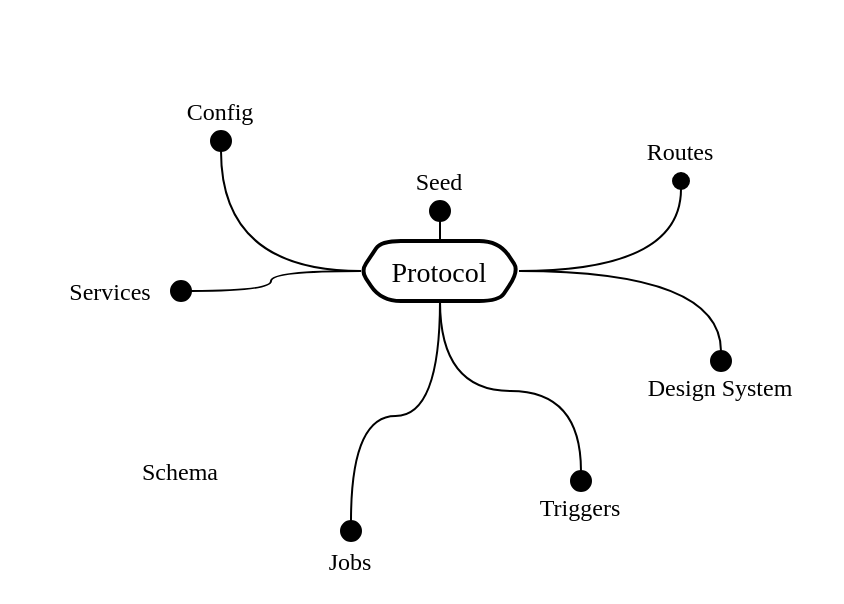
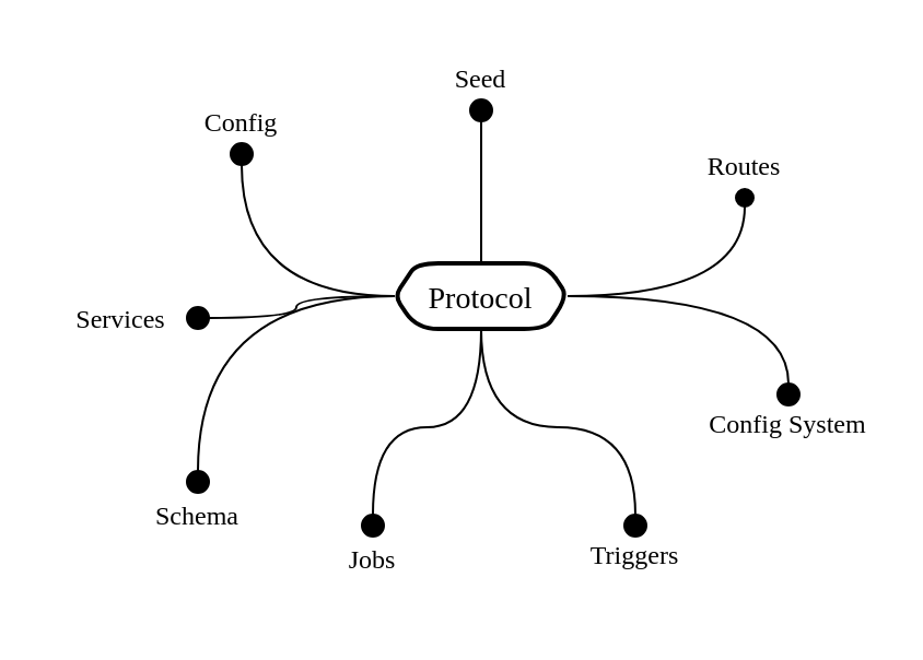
  <mxCell id="0" />
  <mxCell id="1" parent="0" />
  <mxCell id="2" style="edgeStyle=orthogonalEdgeStyle;rounded=0;orthogonalLoop=1;jettySize=auto;html=1;curved=1;endArrow=oval;endFill=1;strokeWidth=1;endSize=8;" edge="1" parent="1" source="10" target="11"><mxGeometry relative="1" as="geometry" /></mxCell>
  <mxCell id="3" style="edgeStyle=orthogonalEdgeStyle;rounded=0;orthogonalLoop=1;jettySize=auto;html=1;curved=1;endSize=10;endArrow=oval;endFill=1;" edge="1" parent="1" source="10" target="18"><mxGeometry relative="1" as="geometry" /></mxCell>
  <mxCell id="4" style="edgeStyle=orthogonalEdgeStyle;rounded=0;orthogonalLoop=1;jettySize=auto;html=1;exitX=0.5;exitY=1;exitDx=0;exitDy=0;entryX=0.5;entryY=0;entryDx=0;entryDy=0;curved=1;endSize=10;endArrow=oval;endFill=1;" edge="1" parent="1" source="10" target="17"><mxGeometry relative="1" as="geometry" /></mxCell>
+ <mxCell id="5" style="edgeStyle=orthogonalEdgeStyle;rounded=0;orthogonalLoop=1;jettySize=auto;html=1;curved=1;endSize=10;endArrow=oval;endFill=1;" edge="1" parent="1" source="10" target="14"><mxGeometry relative="1" as="geometry" /></mxCell>
  <mxCell id="6" style="edgeStyle=orthogonalEdgeStyle;rounded=0;orthogonalLoop=1;jettySize=auto;html=1;curved=1;endSize=10;endArrow=oval;endFill=1;" edge="1" parent="1" source="10" target="13"><mxGeometry relative="1" as="geometry" /></mxCell>
  <mxCell id="7" style="edgeStyle=orthogonalEdgeStyle;rounded=0;orthogonalLoop=1;jettySize=auto;html=1;exitX=0;exitY=0.5;exitDx=0;exitDy=0;curved=1;endSize=10;endArrow=oval;endFill=1;" edge="1" parent="1" source="10" target="15"><mxGeometry relative="1" as="geometry" /></mxCell>
  <mxCell id="8" style="edgeStyle=orthogonalEdgeStyle;rounded=0;orthogonalLoop=1;jettySize=auto;html=1;exitX=0.5;exitY=0;exitDx=0;exitDy=0;curved=1;endSize=10;endArrow=oval;endFill=1;" edge="1" parent="1" source="10" target="16"><mxGeometry relative="1" as="geometry" /></mxCell>
  <mxCell id="9" style="edgeStyle=orthogonalEdgeStyle;rounded=0;orthogonalLoop=1;jettySize=auto;html=1;curved=1;endArrow=oval;endFill=1;endSize=10;" edge="1" parent="1" source="10" target="12"><mxGeometry relative="1" as="geometry" /></mxCell>
  <mxCell id="10" value="Protocol" style="shape=hexagon;perimeter=hexagonPerimeter2;fixedSize=1;rounded=1;size=10;fontFamily=Space Grotesk;strokeColor=default;strokeWidth=2;fontColor=#000000;fontSize=14;fillColor=none;" vertex="1" parent="1"><mxGeometry x="180" y="120" width="79" height="30" as="geometry" /></mxCell>
  <mxCell id="11" value="Routes" style="text;strokeColor=none;fillColor=none;align=center;verticalAlign=middle;rounded=0;fontFamily=Space Grotesk;fontStyle=0" vertex="1" parent="1"><mxGeometry x="310" y="60" width="60" height="30" as="geometry" /></mxCell>
- <mxCell id="12" value="Jobs" style="text;strokeColor=none;fillColor=none;align=center;verticalAlign=middle;rounded=0;fontFamily=Space Grotesk;fontStyle=0" vertex="1" parent="1"><mxGeometry x="145" y="265" width="60" height="30" as="geometry" /></mxCell>
+ <mxCell id="12" value="Jobs" style="text;strokeColor=none;fillColor=none;align=center;verticalAlign=middle;rounded=0;fontFamily=Space Grotesk;fontStyle=0" vertex="1" parent="1"><mxGeometry x="140" y="240" width="60" height="30" as="geometry" /></mxCell>
  <mxCell id="13" value="Services" style="text;strokeColor=none;fillColor=none;align=center;verticalAlign=middle;rounded=0;fontFamily=Space Grotesk;fontStyle=0" vertex="1" parent="1"><mxGeometry x="20" y="130" width="70" height="30" as="geometry" /></mxCell>
  <mxCell id="14" value="Schema" style="text;strokeColor=none;fillColor=none;align=center;verticalAlign=middle;rounded=0;fontFamily=Space Grotesk;fontStyle=0" vertex="1" parent="1"><mxGeometry x="60" y="220" width="60" height="30" as="geometry" /></mxCell>
  <mxCell id="15" value="Config" style="text;strokeColor=none;fillColor=none;align=center;verticalAlign=middle;rounded=0;fontFamily=Space Grotesk;fontStyle=0" vertex="1" parent="1"><mxGeometry x="80" y="40" width="60" height="30" as="geometry" /></mxCell>
- <mxCell id="16" value="Seed" style="text;strokeColor=none;fillColor=none;align=center;verticalAlign=middle;rounded=0;fontFamily=Space Grotesk;fontStyle=0" vertex="1" parent="1"><mxGeometry x="189.5" y="75" width="60" height="30" as="geometry" /></mxCell>
+ <mxCell id="16" value="Seed" style="text;strokeColor=none;fillColor=none;align=center;verticalAlign=middle;rounded=0;fontFamily=Space Grotesk;fontStyle=0" vertex="1" parent="1"><mxGeometry x="189.5" y="20" width="60" height="30" as="geometry" /></mxCell>
  <mxCell id="17" value="Triggers&#10;" style="text;strokeColor=none;fillColor=none;align=center;verticalAlign=middle;rounded=0;fontFamily=Space Grotesk;fontStyle=0" vertex="1" parent="1"><mxGeometry x="260" y="240" width="60" height="40" as="geometry" /></mxCell>
- <mxCell id="18" value="Design System&#10;" style="text;strokeColor=none;fillColor=none;align=center;verticalAlign=middle;rounded=0;fontFamily=Space Grotesk;fontStyle=0" vertex="1" parent="1"><mxGeometry x="320" y="180" width="80" height="40" as="geometry" /></mxCell>
+ <mxCell id="18" value="Config System&#10;" style="text;strokeColor=none;fillColor=none;align=center;verticalAlign=middle;rounded=0;fontFamily=Space Grotesk;fontStyle=0" vertex="1" parent="1"><mxGeometry x="320" y="180" width="80" height="40" as="geometry" /></mxCell>
